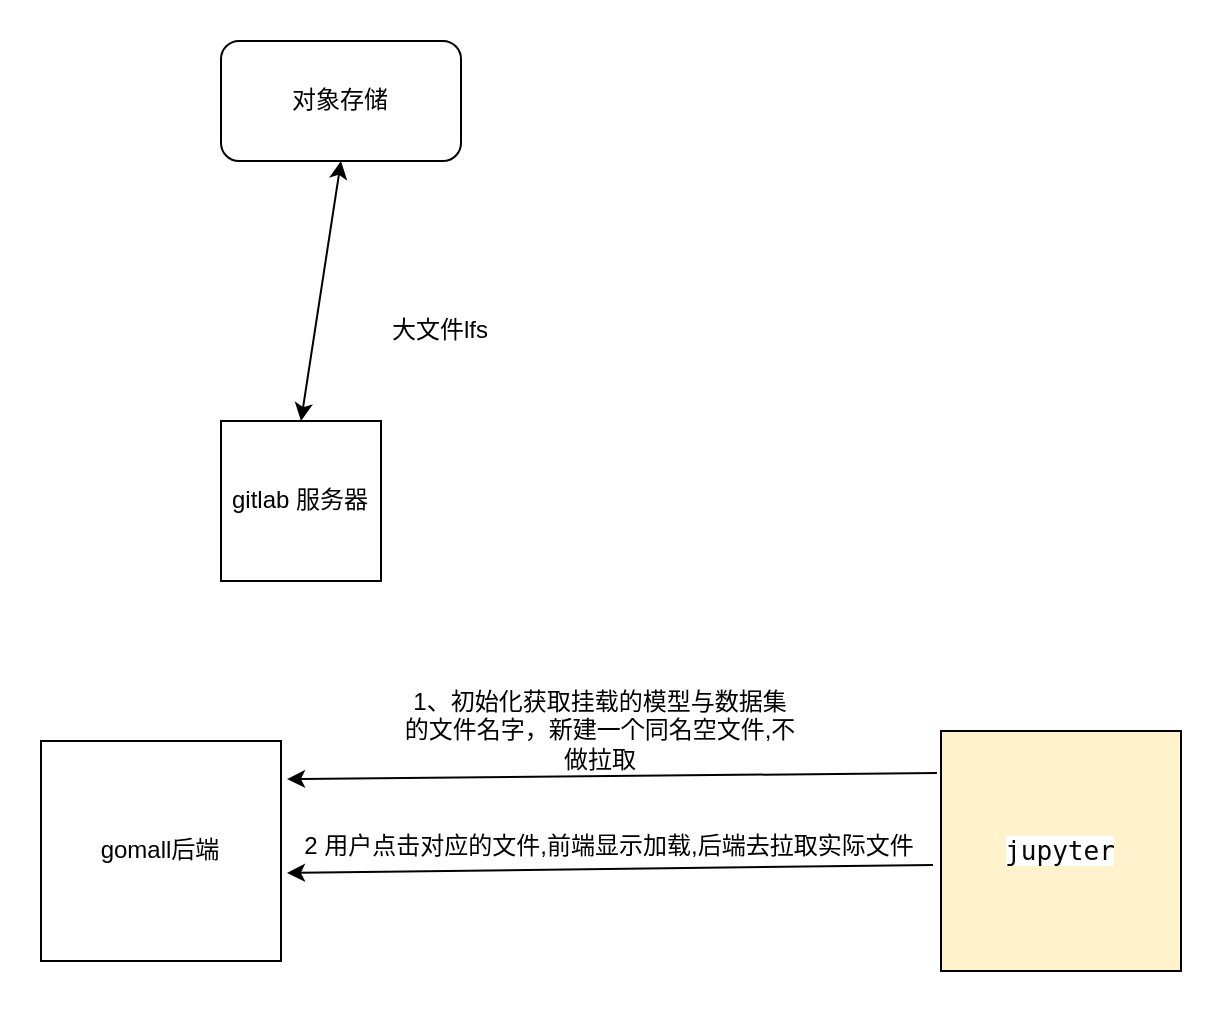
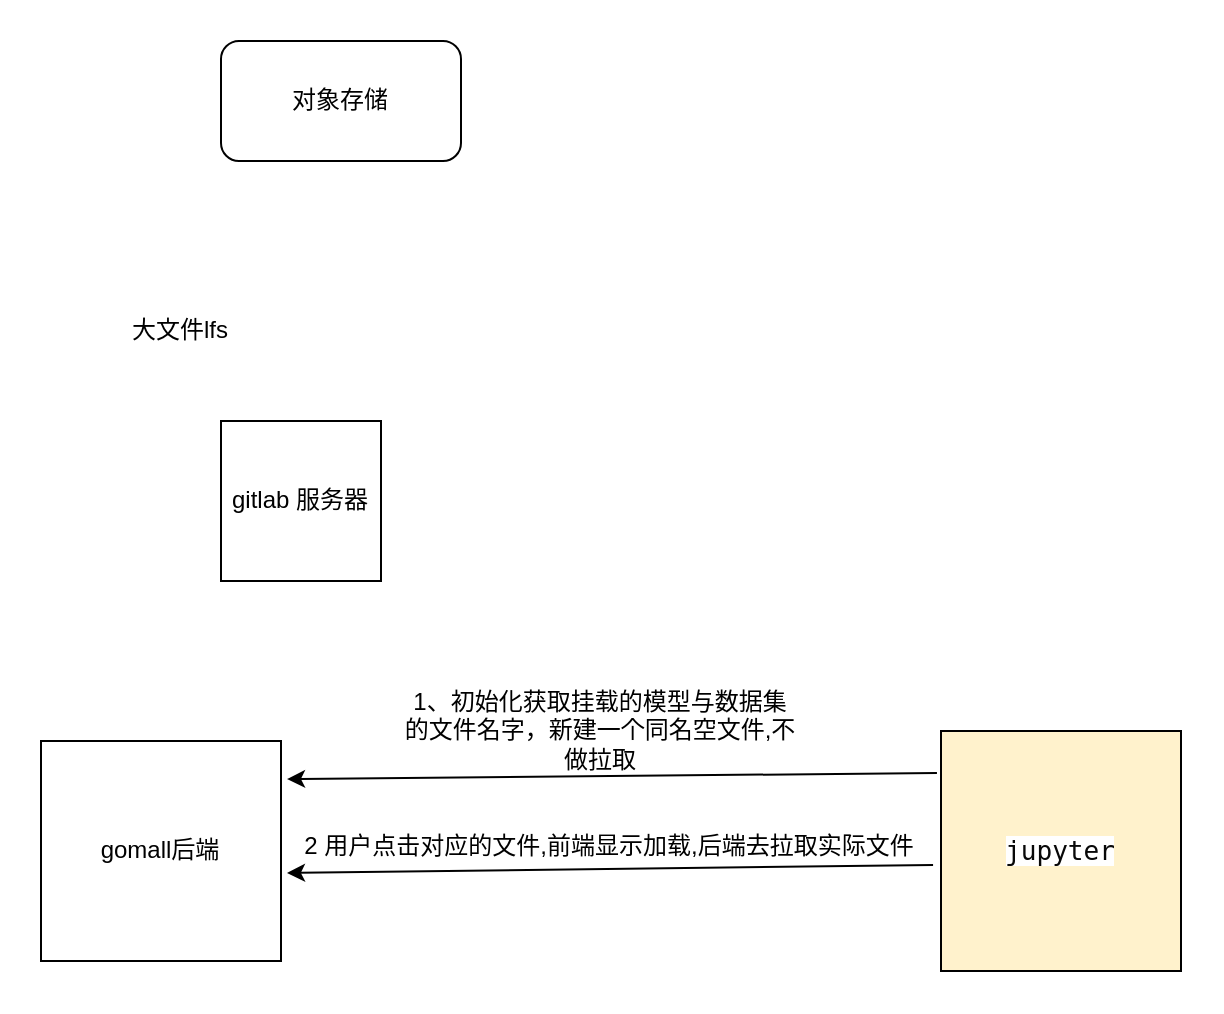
  <mxCell id="0" />
  <mxCell id="1" parent="0" />
  <mxCell id="2" value="对象存储" style="rounded=1;whiteSpace=wrap;html=1;" vertex="1" parent="1"><mxGeometry x="110" y="20" width="120" height="60" as="geometry" /></mxCell>
  <mxCell id="3" value="gitlab 服务器" style="rounded=0;whiteSpace=wrap;html=1;" vertex="1" parent="1"><mxGeometry x="110" y="210" width="80" height="80" as="geometry" /></mxCell>
- <mxCell id="4" value="" style="endArrow=classic;startArrow=classic;html=1;rounded=0;entryX=0.5;entryY=1;entryDx=0;entryDy=0;exitX=0.5;exitY=0;exitDx=0;exitDy=0;" edge="1" parent="1" source="3" target="2"><mxGeometry width="50" height="50" relative="1" as="geometry"><mxPoint x="30" y="200" as="sourcePoint" /><mxPoint x="80" y="150" as="targetPoint" /></mxGeometry></mxCell>
- <mxCell id="5" value="大文件lfs" style="text;html=1;strokeColor=none;fillColor=none;align=center;verticalAlign=middle;whiteSpace=wrap;rounded=0;" vertex="1" parent="1"><mxGeometry x="190" y="150" width="60" height="30" as="geometry" /></mxCell>
+ <mxCell id="5" value="大文件lfs" style="text;html=1;strokeColor=none;fillColor=none;align=center;verticalAlign=middle;whiteSpace=wrap;rounded=0;" vertex="1" parent="1"><mxGeometry x="60" y="150" width="60" height="30" as="geometry" /></mxCell>
  <mxCell id="6" value="&lt;pre style=&quot;background-color:#ffffff;color:#080808;font-family:'JetBrains Mono',monospace;font-size:9.8pt;&quot;&gt;jupyter&lt;/pre&gt;" style="rounded=0;whiteSpace=wrap;html=1;fillColor=#fff2cc;" vertex="1" parent="1"><mxGeometry x="470" y="365" width="120" height="120" as="geometry" /></mxCell>
  <mxCell id="7" style="edgeStyle=orthogonalEdgeStyle;rounded=0;orthogonalLoop=1;jettySize=auto;html=1;exitX=0.5;exitY=0;exitDx=0;exitDy=0;" edge="1" parent="1" source="8"><mxGeometry relative="1" as="geometry"><mxPoint x="80" y="370" as="targetPoint" /></mxGeometry></mxCell>
  <mxCell id="8" value="gomall后端" style="rounded=0;whiteSpace=wrap;html=1;" vertex="1" parent="1"><mxGeometry x="20" y="370" width="120" height="110" as="geometry" /></mxCell>
  <mxCell id="9" value="" style="endArrow=classic;html=1;rounded=0;exitX=-0.017;exitY=0.175;exitDx=0;exitDy=0;entryX=1.025;entryY=0.173;entryDx=0;entryDy=0;entryPerimeter=0;exitPerimeter=0;" edge="1" parent="1" source="6" target="8"><mxGeometry width="50" height="50" relative="1" as="geometry"><mxPoint x="290" y="390" as="sourcePoint" /><mxPoint x="142" y="403" as="targetPoint" /></mxGeometry></mxCell>
  <mxCell id="10" value="1、初始化获取挂载的模型与数据集的文件名字，新建一个同名空文件,不做拉取" style="text;html=1;strokeColor=none;fillColor=none;align=center;verticalAlign=middle;whiteSpace=wrap;rounded=0;" vertex="1" parent="1"><mxGeometry x="200" y="350" width="200" height="30" as="geometry" /></mxCell>
  <mxCell id="11" value="" style="endArrow=classic;html=1;rounded=0;exitX=-0.033;exitY=0.558;exitDx=0;exitDy=0;exitPerimeter=0;entryX=1.025;entryY=0.6;entryDx=0;entryDy=0;entryPerimeter=0;" edge="1" parent="1" source="6" target="8"><mxGeometry width="50" height="50" relative="1" as="geometry"><mxPoint x="190" y="480" as="sourcePoint" /><mxPoint x="240" y="430" as="targetPoint" /></mxGeometry></mxCell>
  <mxCell id="12" value="2 用户点击对应的文件,前端显示加载,后端去拉取实际文件" style="text;html=1;align=center;verticalAlign=middle;resizable=0;points=[];autosize=1;strokeColor=none;fillColor=none;" vertex="1" parent="1"><mxGeometry x="139" y="408" width="330" height="30" as="geometry" /></mxCell>
